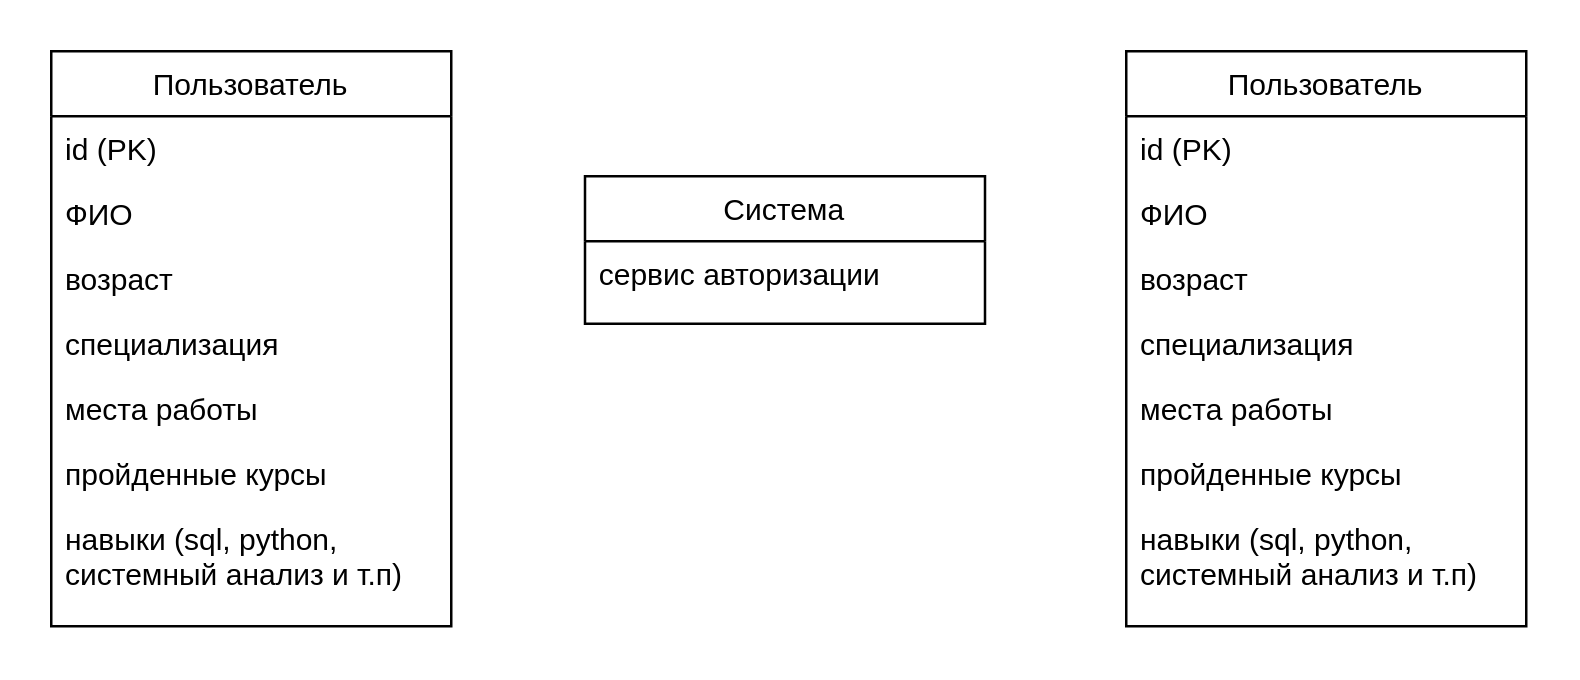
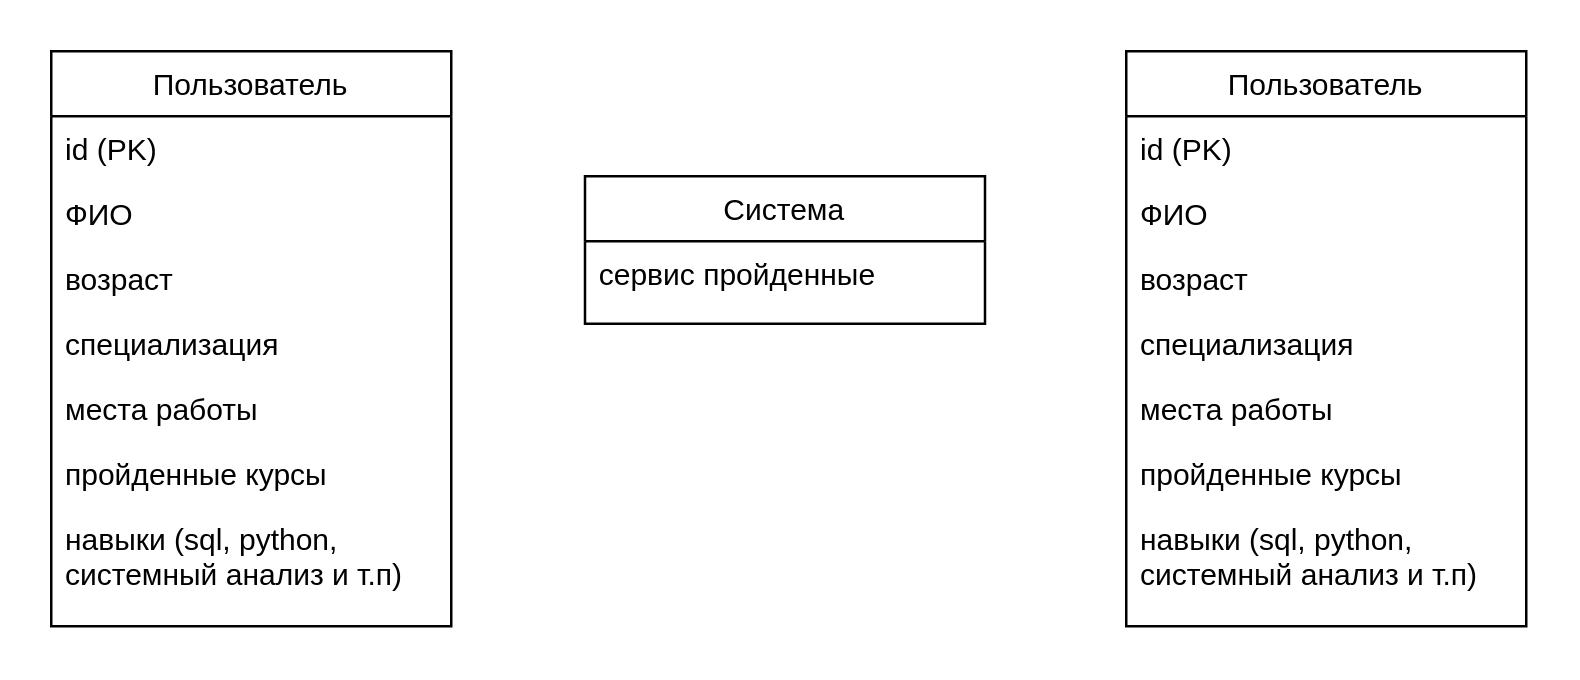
  <mxCell id="0" />
  <mxCell id="1" parent="0" />
  <mxCell id="2" value="Система" style="swimlane;fontStyle=0;align=center;verticalAlign=top;childLayout=stackLayout;horizontal=1;startSize=26;horizontalStack=0;resizeParent=1;resizeLast=0;collapsible=1;marginBottom=0;rounded=0;shadow=0;strokeWidth=1;" parent="1" vertex="1"><mxGeometry x="233.5" y="70" width="160" height="59" as="geometry"><mxRectangle x="130" y="380" width="160" height="26" as="alternateBounds" /></mxGeometry></mxCell>
- <mxCell id="3" value="сервис авторизации" style="text;align=left;verticalAlign=top;spacingLeft=4;spacingRight=4;overflow=hidden;rotatable=0;points=[[0,0.5],[1,0.5]];portConstraint=eastwest;" parent="2" vertex="1"><mxGeometry y="26" width="160" height="26" as="geometry" /></mxCell>
+ <mxCell id="3" value="сервис пройденные" style="text;align=left;verticalAlign=top;spacingLeft=4;spacingRight=4;overflow=hidden;rotatable=0;points=[[0,0.5],[1,0.5]];portConstraint=eastwest;" parent="2" vertex="1"><mxGeometry y="26" width="160" height="26" as="geometry" /></mxCell>
  <mxCell id="4" value="Пользователь" style="swimlane;fontStyle=0;align=center;verticalAlign=top;childLayout=stackLayout;horizontal=1;startSize=26;horizontalStack=0;resizeParent=1;resizeLast=0;collapsible=1;marginBottom=0;rounded=0;shadow=0;strokeWidth=1;" vertex="1" parent="1"><mxGeometry x="450" y="20" width="160" height="230" as="geometry"><mxRectangle x="230" y="140" width="160" height="26" as="alternateBounds" /></mxGeometry></mxCell>
  <mxCell id="5" value="id (PK)" style="text;align=left;verticalAlign=top;spacingLeft=4;spacingRight=4;overflow=hidden;rotatable=0;points=[[0,0.5],[1,0.5]];portConstraint=eastwest;" vertex="1" parent="4"><mxGeometry y="26" width="160" height="26" as="geometry" /></mxCell>
  <mxCell id="6" value="ФИО" style="text;align=left;verticalAlign=top;spacingLeft=4;spacingRight=4;overflow=hidden;rotatable=0;points=[[0,0.5],[1,0.5]];portConstraint=eastwest;" vertex="1" parent="4"><mxGeometry y="52" width="160" height="26" as="geometry" /></mxCell>
  <mxCell id="7" value="возраст" style="text;align=left;verticalAlign=top;spacingLeft=4;spacingRight=4;overflow=hidden;rotatable=0;points=[[0,0.5],[1,0.5]];portConstraint=eastwest;rounded=0;shadow=0;html=0;" vertex="1" parent="4"><mxGeometry y="78" width="160" height="26" as="geometry" /></mxCell>
  <mxCell id="8" value="специализация" style="text;align=left;verticalAlign=top;spacingLeft=4;spacingRight=4;overflow=hidden;rotatable=0;points=[[0,0.5],[1,0.5]];portConstraint=eastwest;rounded=0;shadow=0;html=0;" vertex="1" parent="4"><mxGeometry y="104" width="160" height="26" as="geometry" /></mxCell>
  <mxCell id="9" value="места работы" style="text;align=left;verticalAlign=top;spacingLeft=4;spacingRight=4;overflow=hidden;rotatable=0;points=[[0,0.5],[1,0.5]];portConstraint=eastwest;rounded=0;shadow=0;html=0;" vertex="1" parent="4"><mxGeometry y="130" width="160" height="26" as="geometry" /></mxCell>
  <mxCell id="10" value="пройденные курсы" style="text;align=left;verticalAlign=top;spacingLeft=4;spacingRight=4;overflow=hidden;rotatable=0;points=[[0,0.5],[1,0.5]];portConstraint=eastwest;rounded=0;shadow=0;html=0;" vertex="1" parent="4"><mxGeometry y="156" width="160" height="26" as="geometry" /></mxCell>
  <mxCell id="11" value="навыки (sql, python,&#10;системный анализ и т.п)" style="text;align=left;verticalAlign=top;spacingLeft=4;spacingRight=4;overflow=hidden;rotatable=0;points=[[0,0.5],[1,0.5]];portConstraint=eastwest;rounded=0;shadow=0;html=0;" vertex="1" parent="4"><mxGeometry y="182" width="160" height="44" as="geometry" /></mxCell>
  <mxCell id="12" value="Пользователь" style="swimlane;fontStyle=0;align=center;verticalAlign=top;childLayout=stackLayout;horizontal=1;startSize=26;horizontalStack=0;resizeParent=1;resizeLast=0;collapsible=1;marginBottom=0;rounded=0;shadow=0;strokeWidth=1;" vertex="1" parent="1"><mxGeometry x="20" y="20" width="160" height="230" as="geometry"><mxRectangle x="230" y="140" width="160" height="26" as="alternateBounds" /></mxGeometry></mxCell>
  <mxCell id="13" value="id (PK)" style="text;align=left;verticalAlign=top;spacingLeft=4;spacingRight=4;overflow=hidden;rotatable=0;points=[[0,0.5],[1,0.5]];portConstraint=eastwest;" vertex="1" parent="12"><mxGeometry y="26" width="160" height="26" as="geometry" /></mxCell>
  <mxCell id="14" value="ФИО" style="text;align=left;verticalAlign=top;spacingLeft=4;spacingRight=4;overflow=hidden;rotatable=0;points=[[0,0.5],[1,0.5]];portConstraint=eastwest;" vertex="1" parent="12"><mxGeometry y="52" width="160" height="26" as="geometry" /></mxCell>
  <mxCell id="15" value="возраст" style="text;align=left;verticalAlign=top;spacingLeft=4;spacingRight=4;overflow=hidden;rotatable=0;points=[[0,0.5],[1,0.5]];portConstraint=eastwest;rounded=0;shadow=0;html=0;" vertex="1" parent="12"><mxGeometry y="78" width="160" height="26" as="geometry" /></mxCell>
  <mxCell id="16" value="специализация" style="text;align=left;verticalAlign=top;spacingLeft=4;spacingRight=4;overflow=hidden;rotatable=0;points=[[0,0.5],[1,0.5]];portConstraint=eastwest;rounded=0;shadow=0;html=0;" vertex="1" parent="12"><mxGeometry y="104" width="160" height="26" as="geometry" /></mxCell>
  <mxCell id="17" value="места работы" style="text;align=left;verticalAlign=top;spacingLeft=4;spacingRight=4;overflow=hidden;rotatable=0;points=[[0,0.5],[1,0.5]];portConstraint=eastwest;rounded=0;shadow=0;html=0;" vertex="1" parent="12"><mxGeometry y="130" width="160" height="26" as="geometry" /></mxCell>
  <mxCell id="18" value="пройденные курсы" style="text;align=left;verticalAlign=top;spacingLeft=4;spacingRight=4;overflow=hidden;rotatable=0;points=[[0,0.5],[1,0.5]];portConstraint=eastwest;rounded=0;shadow=0;html=0;" vertex="1" parent="12"><mxGeometry y="156" width="160" height="26" as="geometry" /></mxCell>
  <mxCell id="19" value="навыки (sql, python,&#10;системный анализ и т.п)" style="text;align=left;verticalAlign=top;spacingLeft=4;spacingRight=4;overflow=hidden;rotatable=0;points=[[0,0.5],[1,0.5]];portConstraint=eastwest;rounded=0;shadow=0;html=0;" vertex="1" parent="12"><mxGeometry y="182" width="160" height="44" as="geometry" /></mxCell>
